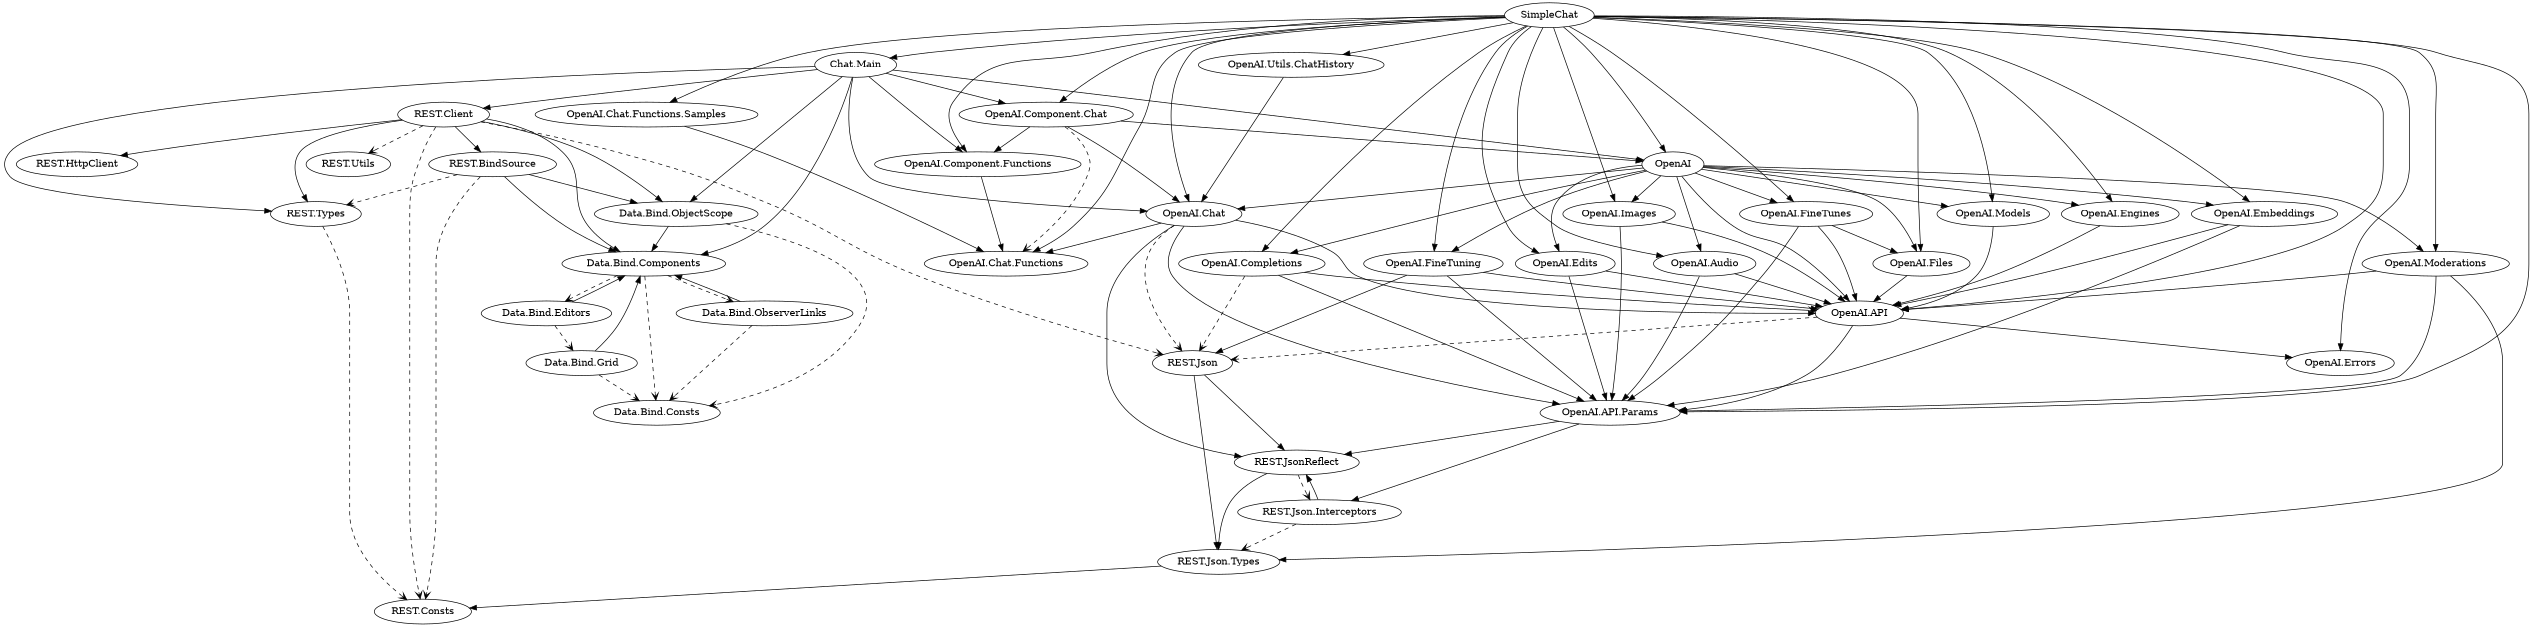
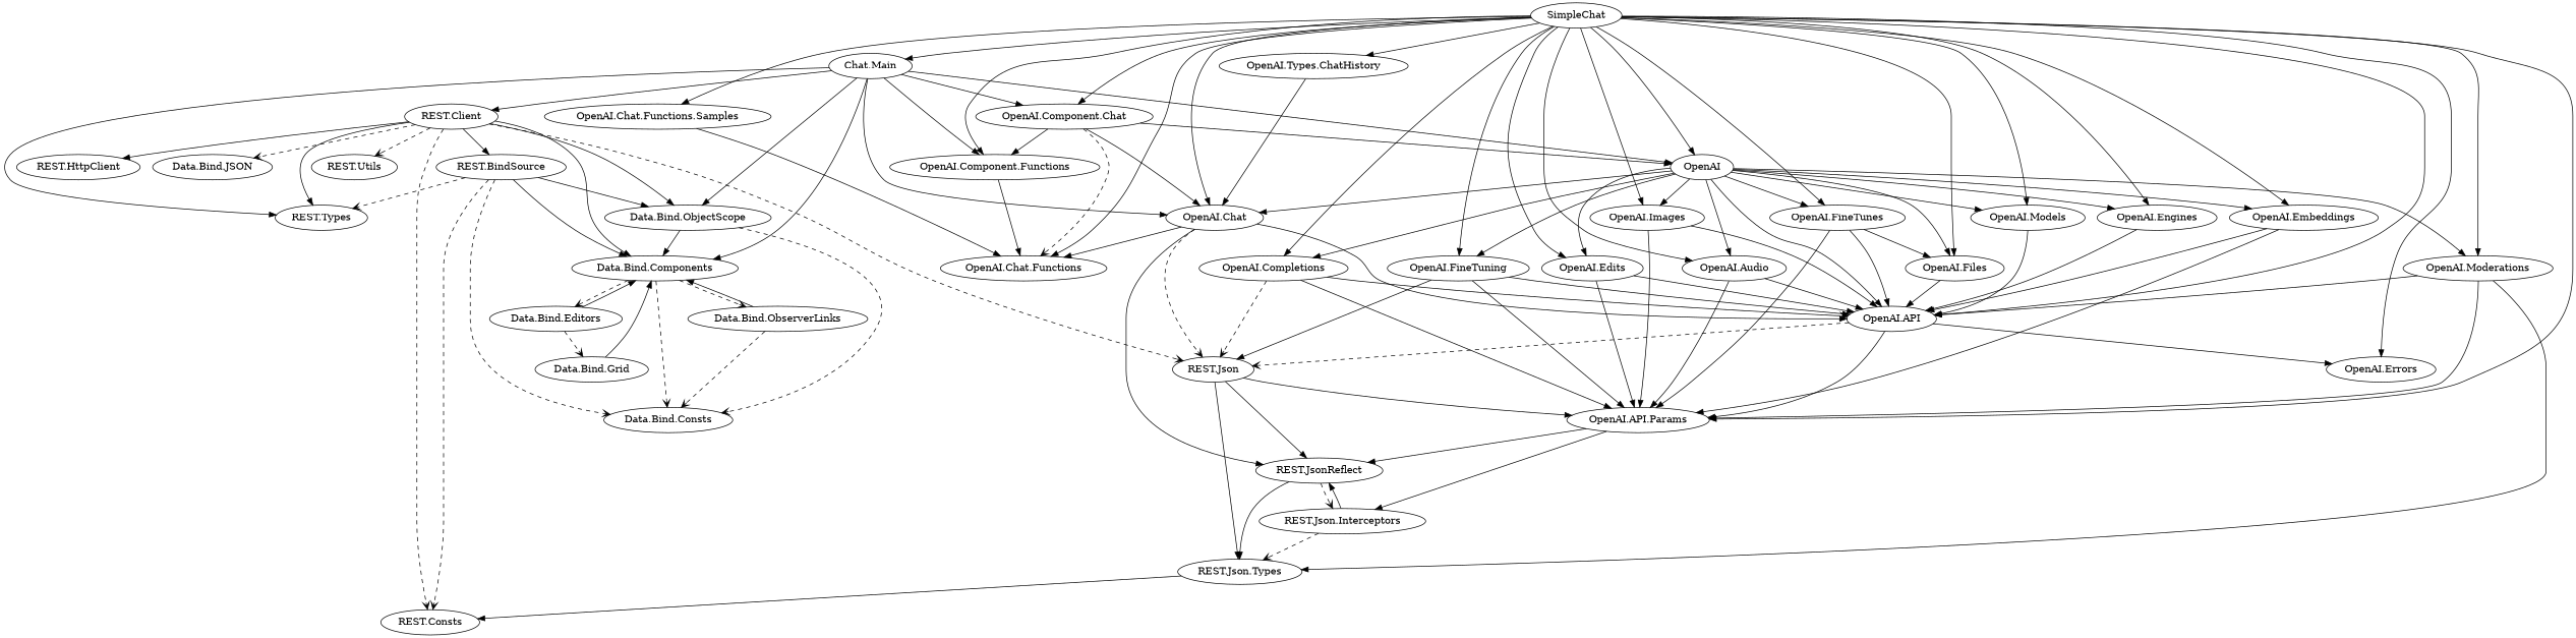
  digraph {
    SimpleChat
    "Chat.Main"
    "OpenAI.API.Params"
    "OpenAI.API"
    "OpenAI.Audio"
    "OpenAI.Chat.Functions"
    "OpenAI.Chat.Functions.Samples"
    "OpenAI.Chat"
    "OpenAI.Completions"
    "OpenAI.Component.Chat"
    "OpenAI.Edits"
    "OpenAI.Embeddings"
    "OpenAI.Engines"
    "OpenAI.Errors"
    "OpenAI.Files"
    "OpenAI.FineTunes"
    "OpenAI.FineTuning"
    "OpenAI.Images"
    "OpenAI.Models"
    "OpenAI.Moderations"
    OpenAI
-   "OpenAI.Utils.ChatHistory"
+   "OpenAI.Utils.ChatHistory" [label="OpenAI.Types.ChatHistory"]
    "OpenAI.Component.Functions"
    "REST.Types"
    "Data.Bind.Components"
    "Data.Bind.ObjectScope"
    "REST.Client"
    "REST.JsonReflect"
    "REST.Json.Interceptors"
    "REST.Json"
    "REST.Json.Types"
    "REST.Consts"
    "Data.Bind.Consts"
    "Data.Bind.ObserverLinks"
    "Data.Bind.Editors"
    "REST.HttpClient"
    "REST.BindSource"
+   "Data.Bind.JSON"
    "REST.Utils"
    "Data.Bind.Grid"
    SimpleChat -> "Chat.Main"
    SimpleChat -> "OpenAI.API.Params"
    SimpleChat -> "OpenAI.API"
    SimpleChat -> "OpenAI.Audio"
    SimpleChat -> "OpenAI.Chat.Functions"
    SimpleChat -> "OpenAI.Chat.Functions.Samples"
    SimpleChat -> "OpenAI.Chat"
    SimpleChat -> "OpenAI.Completions"
    SimpleChat -> "OpenAI.Component.Chat"
    SimpleChat -> "OpenAI.Edits"
    SimpleChat -> "OpenAI.Embeddings"
    SimpleChat -> "OpenAI.Engines"
    SimpleChat -> "OpenAI.Errors"
    SimpleChat -> "OpenAI.Files"
    SimpleChat -> "OpenAI.FineTunes"
    SimpleChat -> "OpenAI.FineTuning"
    SimpleChat -> "OpenAI.Images"
    SimpleChat -> "OpenAI.Models"
    SimpleChat -> "OpenAI.Moderations"
    SimpleChat -> OpenAI
    SimpleChat -> "OpenAI.Utils.ChatHistory"
    SimpleChat -> "OpenAI.Component.Functions"
    "Chat.Main" -> "OpenAI.Chat"
    "Chat.Main" -> "OpenAI.Component.Chat"
    "Chat.Main" -> OpenAI
    "Chat.Main" -> "OpenAI.Component.Functions"
    "Chat.Main" -> "REST.Types"
    "Chat.Main" -> "Data.Bind.Components"
    "Chat.Main" -> "Data.Bind.ObjectScope"
    "Chat.Main" -> "REST.Client"
    "OpenAI.API.Params" -> "REST.JsonReflect"
    "OpenAI.API.Params" -> "REST.Json.Interceptors"
    "OpenAI.API" -> "OpenAI.API.Params"
    "OpenAI.API" -> "OpenAI.Errors"
    "OpenAI.API" -> "REST.Json" [arrowhead=open style=dashed]
    "OpenAI.Audio" -> "OpenAI.API.Params"
    "OpenAI.Audio" -> "OpenAI.API"
    "OpenAI.Chat.Functions.Samples" -> "OpenAI.Chat.Functions"
-   "OpenAI.Chat" -> "OpenAI.API.Params"
+   "REST.Json" -> "OpenAI.API.Params"
    "OpenAI.Chat" -> "OpenAI.API"
    "OpenAI.Chat" -> "OpenAI.Chat.Functions"
    "OpenAI.Chat" -> "REST.JsonReflect"
    "OpenAI.Chat" -> "REST.Json" [arrowhead=open style=dashed]
    "OpenAI.Completions" -> "OpenAI.API.Params"
    "OpenAI.Completions" -> "OpenAI.API" [arrowhead=open]
    "OpenAI.Completions" -> "REST.Json" [arrowhead=open style=dashed]
    "OpenAI.Component.Chat" -> "OpenAI.Chat.Functions" [arrowhead=open style=dashed]
    "OpenAI.Component.Chat" -> "OpenAI.Chat"
    "OpenAI.Component.Chat" -> OpenAI
    "OpenAI.Component.Chat" -> "OpenAI.Component.Functions"
    "OpenAI.Edits" -> "OpenAI.API.Params"
    "OpenAI.Edits" -> "OpenAI.API"
    "OpenAI.Embeddings" -> "OpenAI.API.Params"
    "OpenAI.Embeddings" -> "OpenAI.API"
    "OpenAI.Engines" -> "OpenAI.API"
    "OpenAI.Files" -> "OpenAI.API"
    "OpenAI.FineTunes" -> "OpenAI.API.Params"
    "OpenAI.FineTunes" -> "OpenAI.API"
    "OpenAI.FineTunes" -> "OpenAI.Files"
    "OpenAI.FineTuning" -> "OpenAI.API.Params"
    "OpenAI.FineTuning" -> "OpenAI.API"
    "OpenAI.FineTuning" -> "REST.Json"
    "OpenAI.Images" -> "OpenAI.API.Params"
    "OpenAI.Images" -> "OpenAI.API"
    "OpenAI.Models" -> "OpenAI.API"
    "OpenAI.Moderations" -> "OpenAI.API.Params"
    "OpenAI.Moderations" -> "OpenAI.API"
    "OpenAI.Moderations" -> "REST.Json.Types"
    OpenAI -> "OpenAI.API"
    OpenAI -> "OpenAI.Audio"
    OpenAI -> "OpenAI.Chat"
    OpenAI -> "OpenAI.Completions"
    OpenAI -> "OpenAI.Edits"
    OpenAI -> "OpenAI.Embeddings"
    OpenAI -> "OpenAI.Engines"
    OpenAI -> "OpenAI.Files"
    OpenAI -> "OpenAI.FineTunes"
    OpenAI -> "OpenAI.FineTuning"
    OpenAI -> "OpenAI.Images"
    OpenAI -> "OpenAI.Models"
    OpenAI -> "OpenAI.Moderations"
    "OpenAI.Utils.ChatHistory" -> "OpenAI.Chat"
    "OpenAI.Component.Functions" -> "OpenAI.Chat.Functions"
-   "REST.Types" -> "REST.Consts" [arrowhead=open style=dashed]
    "Data.Bind.Components" -> "Data.Bind.Consts" [arrowhead=open style=dashed]
    "Data.Bind.Components" -> "Data.Bind.ObserverLinks" [arrowhead=open style=dashed]
    "Data.Bind.Components" -> "Data.Bind.Editors" [arrowhead=open style=dashed]
    "Data.Bind.ObjectScope" -> "Data.Bind.Components"
    "Data.Bind.ObjectScope" -> "Data.Bind.Consts" [arrowhead=open style=dashed]
    "REST.Client" -> "REST.Types"
    "REST.Client" -> "Data.Bind.Components"
    "REST.Client" -> "Data.Bind.ObjectScope"
    "REST.Client" -> "REST.Json" [arrowhead=open style=dashed]
    "REST.Client" -> "REST.Consts" [arrowhead=open style=dashed]
    "REST.Client" -> "REST.HttpClient"
    "REST.Client" -> "REST.BindSource"
+   "REST.Client" -> "Data.Bind.JSON" [arrowhead=open style=dashed]
    "REST.Client" -> "REST.Utils" [arrowhead=open style=dashed]
    "REST.JsonReflect" -> "REST.Json.Interceptors" [arrowhead=open style=dashed]
    "REST.JsonReflect" -> "REST.Json.Types"
    "REST.Json.Interceptors" -> "REST.JsonReflect"
    "REST.Json.Interceptors" -> "REST.Json.Types" [arrowhead=open style=dashed]
    "REST.Json" -> "REST.JsonReflect"
    "REST.Json" -> "REST.Json.Types"
    "REST.Json.Types" -> "REST.Consts"
    "Data.Bind.ObserverLinks" -> "Data.Bind.Components"
    "Data.Bind.ObserverLinks" -> "Data.Bind.Consts" [arrowhead=open style=dashed]
    "Data.Bind.Editors" -> "Data.Bind.Components"
    "Data.Bind.Editors" -> "Data.Bind.Grid" [arrowhead=open style=dashed]
    "REST.BindSource" -> "REST.Types" [arrowhead=open style=dashed]
    "REST.BindSource" -> "Data.Bind.Components"
    "REST.BindSource" -> "Data.Bind.ObjectScope"
    "REST.BindSource" -> "REST.Consts" [arrowhead=open style=dashed]
    "Data.Bind.Grid" -> "Data.Bind.Components"
-   "Data.Bind.Grid" -> "Data.Bind.Consts" [arrowhead=open style=dashed]
+   "REST.BindSource" -> "Data.Bind.Consts" [arrowhead=open style=dashed]
  }
